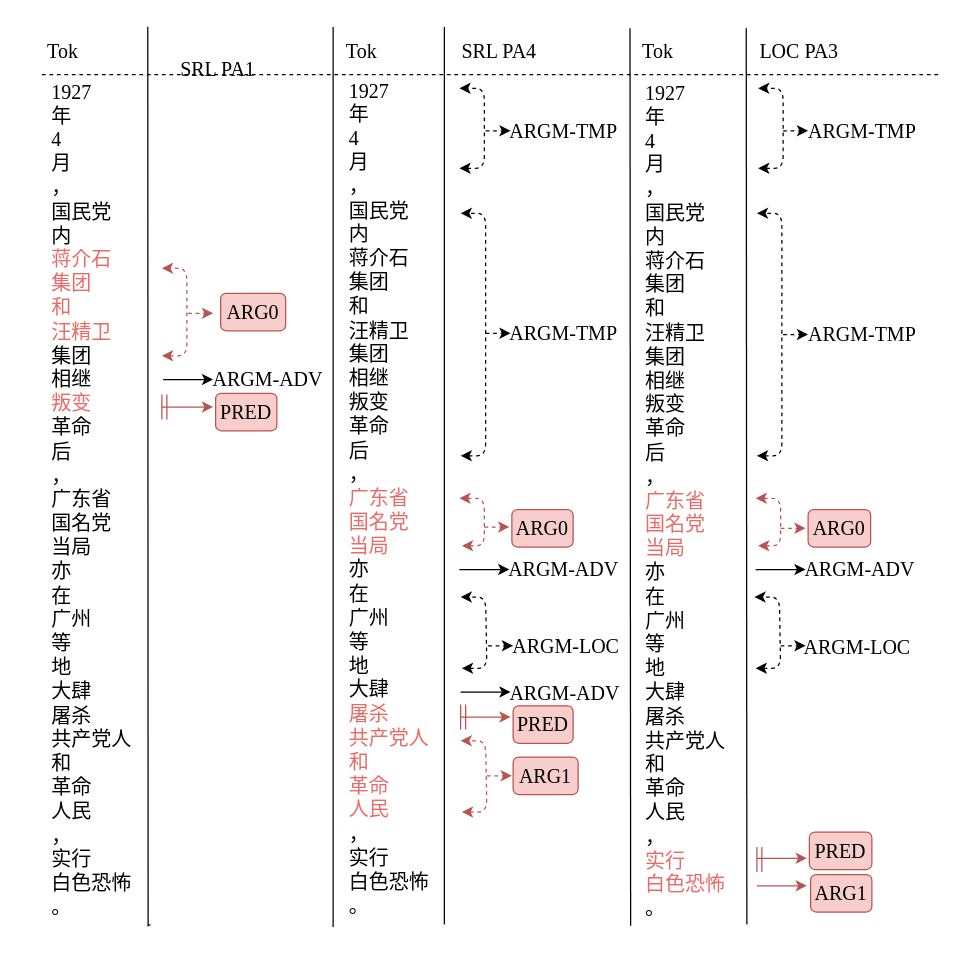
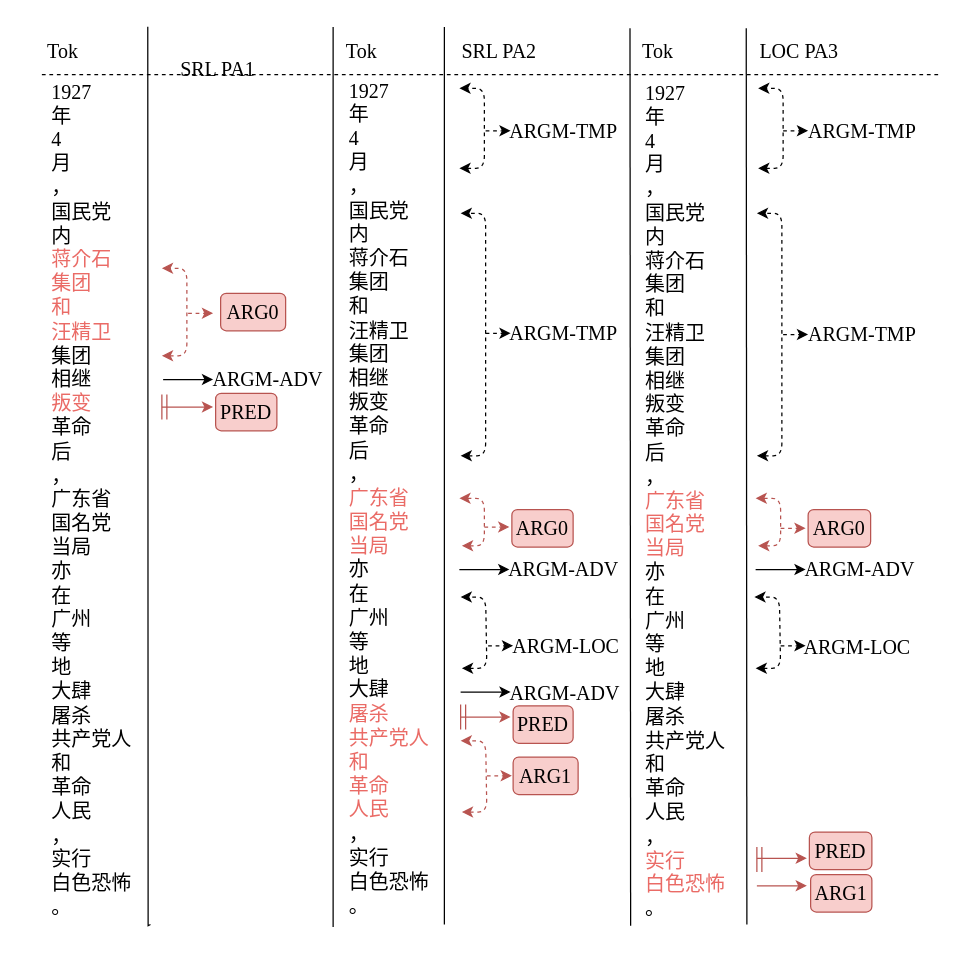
  <mxCell id="0" />
  <mxCell id="1" parent="0" />
  <mxCell id="2" value="" style="whiteSpace=wrap;html=1;aspect=fixed;dashed=1;rounded=0;strokeColor=none;" vertex="1" parent="1"><mxGeometry x="30" y="20" width="719" height="719" as="geometry" /></mxCell>
  <mxCell id="3" value="" style="endArrow=none;html=1;rounded=0;edgeStyle=orthogonalEdgeStyle;dashed=1;" edge="1" parent="1"><mxGeometry width="50" height="50" relative="1" as="geometry"><mxPoint x="750" y="59" as="sourcePoint" /><mxPoint x="30" y="59" as="targetPoint" /></mxGeometry></mxCell>
  <mxCell id="4" value="" style="endArrow=none;html=1;rounded=0;entryX=0.5;entryY=0;entryDx=0;entryDy=0;" edge="1" parent="1"><mxGeometry width="50" height="50" relative="1" as="geometry"><mxPoint x="355" y="739" as="sourcePoint" /><mxPoint x="355" y="21" as="targetPoint" /></mxGeometry></mxCell>
  <mxCell id="5" value="" style="endArrow=none;html=1;rounded=0;entryX=0.75;entryY=0;entryDx=0;entryDy=0;" edge="1" parent="1"><mxGeometry width="50" height="50" relative="1" as="geometry"><mxPoint x="504" y="740" as="sourcePoint" /><mxPoint x="503.5" y="22" as="targetPoint" /></mxGeometry></mxCell>
  <mxCell id="6" value="&lt;font style=&quot;font-size: 16px&quot;&gt;Tok&lt;/font&gt;" style="text;html=1;strokeColor=none;fillColor=none;align=center;verticalAlign=middle;whiteSpace=wrap;rounded=0;fontFamily=Times New Roman;" vertex="1" parent="1"><mxGeometry x="20" y="25" width="60" height="30" as="geometry" /></mxCell>
  <mxCell id="7" value="&lt;font style=&quot;font-size: 16px&quot;&gt;SRL PA1&lt;/font&gt;" style="text;html=1;strokeColor=none;fillColor=none;align=center;verticalAlign=middle;whiteSpace=wrap;rounded=0;fontFamily=Times New Roman;" vertex="1" parent="1"><mxGeometry x="134" y="40" width="80" height="30" as="geometry" /></mxCell>
  <mxCell id="8" value="1927&lt;br&gt;年&lt;br&gt;4&lt;br&gt;月&lt;br&gt;，&lt;br&gt;国民党&lt;br&gt;内&lt;br&gt;&lt;font color=&quot;#ea6b66&quot;&gt;蒋介石&lt;br&gt;集团&lt;br&gt;和&lt;br&gt;汪精卫&lt;/font&gt;&lt;br&gt;集团&lt;br&gt;相继&lt;br&gt;&lt;font color=&quot;#ea6b66&quot;&gt;叛变&lt;/font&gt;&lt;br&gt;革命&lt;br&gt;后&lt;br&gt;，&lt;br&gt;广东省&lt;br&gt;国名党&lt;br&gt;当局&lt;br&gt;亦&lt;br&gt;在&lt;br&gt;广州&lt;br&gt;等&lt;br&gt;地&lt;br&gt;大肆&lt;br&gt;屠杀&lt;br&gt;共产党人&lt;br&gt;和&lt;br&gt;革命&lt;br&gt;人民&lt;br&gt;，&lt;br&gt;实行&lt;br&gt;白色恐怖&lt;br&gt;。" style="text;html=1;strokeColor=none;fillColor=none;align=left;verticalAlign=middle;whiteSpace=wrap;rounded=0;fontFamily=Times New Roman;fontSize=16;" vertex="1" parent="1"><mxGeometry x="39" y="384" width="70" height="30" as="geometry" /></mxCell>
  <mxCell id="9" value="" style="endArrow=none;html=1;rounded=0;entryX=0.122;entryY=0.001;entryDx=0;entryDy=0;entryPerimeter=0;edgeStyle=orthogonalEdgeStyle;exitX=0.125;exitY=1;exitDx=0;exitDy=0;exitPerimeter=0;" edge="1" parent="1" source="2" target="2"><mxGeometry width="50" height="50" relative="1" as="geometry"><mxPoint x="118" y="714" as="sourcePoint" /><mxPoint x="119" y="24" as="targetPoint" /><Array as="points"><mxPoint x="118" y="740" /></Array></mxGeometry></mxCell>
  <mxCell id="10" value="" style="endArrow=classic;startArrow=classic;html=1;rounded=1;dashed=1;fontFamily=Times New Roman;fontSize=16;fillColor=#f8cecc;strokeColor=#b85450;" edge="1" parent="1"><mxGeometry width="50" height="50" relative="1" as="geometry"><mxPoint x="129" y="284" as="sourcePoint" /><mxPoint x="129" y="214" as="targetPoint" /><Array as="points"><mxPoint x="149" y="284" /><mxPoint x="149" y="214" /></Array></mxGeometry></mxCell>
  <mxCell id="11" value="" style="endArrow=classic;html=1;rounded=0;dashed=1;fontFamily=Times New Roman;fontSize=16;fillColor=#f8cecc;strokeColor=#b85450;" edge="1" parent="1"><mxGeometry width="50" height="50" relative="1" as="geometry"><mxPoint x="150" y="250" as="sourcePoint" /><mxPoint x="170" y="250" as="targetPoint" /></mxGeometry></mxCell>
  <mxCell id="12" value="ARG0" style="text;html=1;strokeColor=#b85450;fillColor=#f8cecc;align=center;verticalAlign=middle;whiteSpace=wrap;rounded=1;fontFamily=Times New Roman;fontSize=16;" vertex="1" parent="1"><mxGeometry x="176" y="234" width="52" height="30" as="geometry" /></mxCell>
  <mxCell id="13" value="" style="endArrow=classic;html=1;rounded=0;fontFamily=Times New Roman;fontSize=16;fillColor=#f8cecc;strokeColor=#000000;" edge="1" parent="1"><mxGeometry width="50" height="50" relative="1" as="geometry"><mxPoint x="130" y="303" as="sourcePoint" /><mxPoint x="170" y="303" as="targetPoint" /></mxGeometry></mxCell>
  <mxCell id="14" value="ARGM-ADV" style="text;html=1;strokeColor=none;fillColor=none;align=center;verticalAlign=middle;whiteSpace=wrap;rounded=0;fontFamily=Times New Roman;fontSize=16;" vertex="1" parent="1"><mxGeometry x="161" y="288" width="106" height="30" as="geometry" /></mxCell>
  <mxCell id="15" value="" style="endArrow=classic;html=1;rounded=0;fontFamily=Times New Roman;fontSize=16;entryX=0;entryY=1;entryDx=0;entryDy=0;fillColor=#f8cecc;strokeColor=#b85450;" edge="1" parent="1"><mxGeometry width="50" height="50" relative="1" as="geometry"><mxPoint x="129" y="325" as="sourcePoint" /><mxPoint x="170" y="325" as="targetPoint" /></mxGeometry></mxCell>
  <mxCell id="16" value="PRED" style="text;html=1;strokeColor=#b85450;fillColor=#f8cecc;align=center;verticalAlign=middle;whiteSpace=wrap;rounded=1;fontFamily=Times New Roman;fontSize=16;" vertex="1" parent="1"><mxGeometry x="172" y="314" width="49" height="30" as="geometry" /></mxCell>
  <mxCell id="17" value="" style="shape=link;html=1;rounded=0;fontFamily=Times New Roman;fontSize=16;startArrow=classic;startFill=1;fillColor=#f8cecc;strokeColor=#b85450;" edge="1" parent="1"><mxGeometry width="100" relative="1" as="geometry"><mxPoint x="131" y="315" as="sourcePoint" /><mxPoint x="131" y="335" as="targetPoint" /></mxGeometry></mxCell>
  <mxCell id="18" value="" style="endArrow=none;html=1;rounded=0;" edge="1" parent="1"><mxGeometry width="50" height="50" relative="1" as="geometry"><mxPoint x="266" y="741" as="sourcePoint" /><mxPoint x="266" y="21" as="targetPoint" /></mxGeometry></mxCell>
  <mxCell id="19" value="&lt;font style=&quot;font-size: 16px&quot;&gt;Tok&lt;/font&gt;" style="text;html=1;strokeColor=none;fillColor=none;align=center;verticalAlign=middle;whiteSpace=wrap;rounded=0;fontFamily=Times New Roman;" vertex="1" parent="1"><mxGeometry x="259" y="25" width="60" height="30" as="geometry" /></mxCell>
  <mxCell id="20" value="1927&lt;br&gt;年&lt;br&gt;4&lt;br&gt;月&lt;br&gt;，&lt;br&gt;国民党&lt;br&gt;内&lt;br&gt;蒋介石&lt;br&gt;集团&lt;br&gt;和&lt;br&gt;汪精卫&lt;br&gt;集团&lt;br&gt;相继&lt;br&gt;叛变&lt;br&gt;革命&lt;br&gt;后&lt;br&gt;，&lt;br&gt;&lt;font color=&quot;#ea6b66&quot;&gt;广东省&lt;br&gt;国名党&lt;br&gt;当局&lt;/font&gt;&lt;br&gt;亦&lt;br&gt;在&lt;br&gt;广州&lt;br&gt;等&lt;br&gt;地&lt;br&gt;大肆&lt;br&gt;&lt;font color=&quot;#ea6b66&quot;&gt;屠杀&lt;/font&gt;&lt;br&gt;&lt;font color=&quot;#ea6b66&quot;&gt;共产党人&lt;br&gt;和&lt;br&gt;革命&lt;br&gt;人民&lt;/font&gt;&lt;br&gt;，&lt;br&gt;实行&lt;br&gt;白色恐怖&lt;br&gt;。" style="text;html=1;strokeColor=none;fillColor=none;align=left;verticalAlign=middle;whiteSpace=wrap;rounded=0;fontFamily=Times New Roman;fontSize=16;" vertex="1" parent="1"><mxGeometry x="277" y="383" width="70" height="30" as="geometry" /></mxCell>
- <mxCell id="21" value="&lt;font style=&quot;font-size: 16px&quot;&gt;SRL PA4&lt;/font&gt;" style="text;html=1;strokeColor=none;fillColor=none;align=center;verticalAlign=middle;whiteSpace=wrap;rounded=0;fontFamily=Times New Roman;" vertex="1" parent="1"><mxGeometry x="359" y="25" width="80" height="30" as="geometry" /></mxCell>
+ <mxCell id="21" value="&lt;font style=&quot;font-size: 16px&quot;&gt;SRL PA2&lt;/font&gt;" style="text;html=1;strokeColor=none;fillColor=none;align=center;verticalAlign=middle;whiteSpace=wrap;rounded=0;fontFamily=Times New Roman;" vertex="1" parent="1"><mxGeometry x="359" y="25" width="80" height="30" as="geometry" /></mxCell>
  <mxCell id="22" value="" style="endArrow=classic;startArrow=classic;html=1;rounded=1;dashed=1;fontFamily=Times New Roman;fontSize=16;" edge="1" parent="1"><mxGeometry width="50" height="50" relative="1" as="geometry"><mxPoint x="367" y="134" as="sourcePoint" /><mxPoint x="367" y="70" as="targetPoint" /><Array as="points"><mxPoint x="387" y="134" /><mxPoint x="387" y="70" /></Array></mxGeometry></mxCell>
  <mxCell id="23" value="" style="endArrow=classic;html=1;rounded=0;dashed=1;fontFamily=Times New Roman;fontSize=16;" edge="1" parent="1"><mxGeometry width="50" height="50" relative="1" as="geometry"><mxPoint x="388" y="104" as="sourcePoint" /><mxPoint x="408" y="104" as="targetPoint" /></mxGeometry></mxCell>
  <mxCell id="24" value="ARGM-TMP" style="text;html=1;strokeColor=none;fillColor=none;align=center;verticalAlign=middle;whiteSpace=wrap;rounded=0;fontFamily=Times New Roman;fontSize=16;" vertex="1" parent="1"><mxGeometry x="400" y="89" width="101" height="30" as="geometry" /></mxCell>
  <mxCell id="25" value="" style="endArrow=classic;startArrow=classic;html=1;rounded=1;dashed=1;fontFamily=Times New Roman;fontSize=16;" edge="1" parent="1"><mxGeometry width="50" height="50" relative="1" as="geometry"><mxPoint x="368" y="364" as="sourcePoint" /><mxPoint x="368" y="170" as="targetPoint" /><Array as="points"><mxPoint x="388" y="364" /><mxPoint x="388" y="170" /></Array></mxGeometry></mxCell>
  <mxCell id="26" value="" style="endArrow=classic;html=1;rounded=0;dashed=1;fontFamily=Times New Roman;fontSize=16;" edge="1" parent="1"><mxGeometry width="50" height="50" relative="1" as="geometry"><mxPoint x="388" y="266" as="sourcePoint" /><mxPoint x="408" y="266" as="targetPoint" /></mxGeometry></mxCell>
  <mxCell id="27" value="ARGM-TMP" style="text;html=1;strokeColor=none;fillColor=none;align=center;verticalAlign=middle;whiteSpace=wrap;rounded=0;fontFamily=Times New Roman;fontSize=16;" vertex="1" parent="1"><mxGeometry x="400" y="251" width="101" height="30" as="geometry" /></mxCell>
  <mxCell id="28" value="" style="endArrow=classic;startArrow=classic;html=1;rounded=1;dashed=1;fontFamily=Times New Roman;fontSize=16;fillColor=#f8cecc;strokeColor=#b85450;" edge="1" parent="1"><mxGeometry width="50" height="50" relative="1" as="geometry"><mxPoint x="369" y="436" as="sourcePoint" /><mxPoint x="367" y="398" as="targetPoint" /><Array as="points"><mxPoint x="387" y="436" /><mxPoint x="387" y="398" /></Array></mxGeometry></mxCell>
  <mxCell id="29" value="" style="endArrow=classic;html=1;rounded=0;dashed=1;fontFamily=Times New Roman;fontSize=16;fillColor=#f8cecc;strokeColor=#b85450;" edge="1" parent="1"><mxGeometry width="50" height="50" relative="1" as="geometry"><mxPoint x="387" y="421" as="sourcePoint" /><mxPoint x="407" y="421" as="targetPoint" /></mxGeometry></mxCell>
  <mxCell id="30" value="ARG0" style="text;html=1;strokeColor=#b85450;fillColor=#f8cecc;align=center;verticalAlign=middle;whiteSpace=wrap;rounded=1;fontFamily=Times New Roman;fontSize=16;" vertex="1" parent="1"><mxGeometry x="409" y="407" width="49" height="30" as="geometry" /></mxCell>
  <mxCell id="31" value="" style="endArrow=classic;html=1;rounded=0;fontFamily=Times New Roman;fontSize=16;" edge="1" parent="1"><mxGeometry width="50" height="50" relative="1" as="geometry"><mxPoint x="367" y="455" as="sourcePoint" /><mxPoint x="407" y="455" as="targetPoint" /></mxGeometry></mxCell>
  <mxCell id="32" value="ARGM-ADV" style="text;html=1;strokeColor=none;fillColor=none;align=center;verticalAlign=middle;whiteSpace=wrap;rounded=0;fontFamily=Times New Roman;fontSize=16;" vertex="1" parent="1"><mxGeometry x="400" y="440" width="101" height="30" as="geometry" /></mxCell>
  <mxCell id="33" value="" style="endArrow=classic;startArrow=classic;html=1;rounded=1;dashed=1;fontFamily=Times New Roman;fontSize=16;" edge="1" parent="1"><mxGeometry width="50" height="50" relative="1" as="geometry"><mxPoint x="369" y="534" as="sourcePoint" /><mxPoint x="368" y="477" as="targetPoint" /><Array as="points"><mxPoint x="389" y="534" /><mxPoint x="388" y="477" /></Array></mxGeometry></mxCell>
  <mxCell id="34" value="" style="endArrow=classic;html=1;rounded=0;dashed=1;fontFamily=Times New Roman;fontSize=16;" edge="1" parent="1"><mxGeometry width="50" height="50" relative="1" as="geometry"><mxPoint x="390" y="516" as="sourcePoint" /><mxPoint x="410" y="516" as="targetPoint" /></mxGeometry></mxCell>
  <mxCell id="35" value="ARGM-LOC" style="text;html=1;strokeColor=none;fillColor=none;align=center;verticalAlign=middle;whiteSpace=wrap;rounded=0;fontFamily=Times New Roman;fontSize=16;" vertex="1" parent="1"><mxGeometry x="402" y="501" width="101" height="30" as="geometry" /></mxCell>
  <mxCell id="36" value="" style="endArrow=classic;html=1;rounded=0;fontFamily=Times New Roman;fontSize=16;" edge="1" parent="1"><mxGeometry width="50" height="50" relative="1" as="geometry"><mxPoint x="368" y="553" as="sourcePoint" /><mxPoint x="408" y="553" as="targetPoint" /></mxGeometry></mxCell>
  <mxCell id="37" value="ARGM-ADV" style="text;html=1;strokeColor=none;fillColor=none;align=center;verticalAlign=middle;whiteSpace=wrap;rounded=0;fontFamily=Times New Roman;fontSize=16;" vertex="1" parent="1"><mxGeometry x="401" y="539" width="101" height="30" as="geometry" /></mxCell>
  <mxCell id="38" value="" style="shape=link;html=1;rounded=0;fontFamily=Times New Roman;fontSize=16;startArrow=classic;startFill=1;fillColor=#f8cecc;strokeColor=#b85450;" edge="1" parent="1"><mxGeometry width="100" relative="1" as="geometry"><mxPoint x="370" y="563" as="sourcePoint" /><mxPoint x="370" y="583" as="targetPoint" /></mxGeometry></mxCell>
  <mxCell id="39" value="" style="endArrow=classic;html=1;rounded=0;fontFamily=Times New Roman;fontSize=16;fillColor=#f8cecc;strokeColor=#b85450;" edge="1" parent="1"><mxGeometry width="50" height="50" relative="1" as="geometry"><mxPoint x="368" y="573" as="sourcePoint" /><mxPoint x="408" y="573" as="targetPoint" /></mxGeometry></mxCell>
  <mxCell id="40" value="PRED" style="text;html=1;strokeColor=#b85450;fillColor=#f8cecc;align=center;verticalAlign=middle;whiteSpace=wrap;rounded=1;fontFamily=Times New Roman;fontSize=16;" vertex="1" parent="1"><mxGeometry x="410" y="564" width="48" height="30" as="geometry" /></mxCell>
  <mxCell id="41" value="" style="endArrow=classic;startArrow=classic;html=1;rounded=1;dashed=1;fontFamily=Times New Roman;fontSize=16;fillColor=#f8cecc;strokeColor=#b85450;" edge="1" parent="1"><mxGeometry width="50" height="50" relative="1" as="geometry"><mxPoint x="369" y="649" as="sourcePoint" /><mxPoint x="368" y="592" as="targetPoint" /><Array as="points"><mxPoint x="389" y="649" /><mxPoint x="388" y="592" /></Array></mxGeometry></mxCell>
  <mxCell id="42" value="" style="endArrow=classic;html=1;rounded=0;dashed=1;fontFamily=Times New Roman;fontSize=16;fillColor=#f8cecc;strokeColor=#b85450;" edge="1" parent="1"><mxGeometry width="50" height="50" relative="1" as="geometry"><mxPoint x="389" y="620" as="sourcePoint" /><mxPoint x="409" y="620" as="targetPoint" /></mxGeometry></mxCell>
  <mxCell id="43" value="ARG1" style="text;html=1;strokeColor=#b85450;fillColor=#f8cecc;align=center;verticalAlign=middle;whiteSpace=wrap;rounded=1;fontFamily=Times New Roman;fontSize=16;" vertex="1" parent="1"><mxGeometry x="410" y="605" width="52" height="30" as="geometry" /></mxCell>
  <mxCell id="44" value="&lt;font style=&quot;font-size: 16px&quot;&gt;Tok&lt;/font&gt;" style="text;html=1;strokeColor=none;fillColor=none;align=center;verticalAlign=middle;whiteSpace=wrap;rounded=0;fontFamily=Times New Roman;" vertex="1" parent="1"><mxGeometry x="496" y="25" width="60" height="30" as="geometry" /></mxCell>
  <mxCell id="45" value="1927&lt;br&gt;年&lt;br&gt;4&lt;br&gt;月&lt;br&gt;，&lt;br&gt;国民党&lt;br&gt;内&lt;br&gt;蒋介石&lt;br&gt;集团&lt;br&gt;和&lt;br&gt;汪精卫&lt;br&gt;集团&lt;br&gt;相继&lt;br&gt;叛变&lt;br&gt;革命&lt;br&gt;后&lt;br&gt;，&lt;br&gt;&lt;font color=&quot;#ea6b66&quot;&gt;广东省&lt;br&gt;国名党&lt;br&gt;当局&lt;/font&gt;&lt;br&gt;亦&lt;br&gt;在&lt;br&gt;广州&lt;br&gt;等&lt;br&gt;地&lt;br&gt;大肆&lt;br&gt;屠杀&lt;br&gt;共产党人&lt;br&gt;和&lt;br&gt;革命&lt;br&gt;人民&lt;br&gt;，&lt;br&gt;&lt;font color=&quot;#ea6b66&quot;&gt;实行&lt;br&gt;白色恐怖&lt;/font&gt;&lt;br&gt;。" style="text;html=1;strokeColor=none;fillColor=none;align=left;verticalAlign=middle;whiteSpace=wrap;rounded=0;fontFamily=Times New Roman;fontSize=16;" vertex="1" parent="1"><mxGeometry x="514" y="385" width="70" height="30" as="geometry" /></mxCell>
  <mxCell id="46" value="" style="endArrow=none;html=1;rounded=0;entryX=0.75;entryY=0;entryDx=0;entryDy=0;" edge="1" parent="1"><mxGeometry width="50" height="50" relative="1" as="geometry"><mxPoint x="597" y="739" as="sourcePoint" /><mxPoint x="596.5" y="22" as="targetPoint" /></mxGeometry></mxCell>
  <mxCell id="47" value="&lt;font style=&quot;font-size: 16px&quot;&gt;LOC PA3&lt;/font&gt;" style="text;html=1;strokeColor=none;fillColor=none;align=center;verticalAlign=middle;whiteSpace=wrap;rounded=0;fontFamily=Times New Roman;" vertex="1" parent="1"><mxGeometry x="599" y="25" width="80" height="30" as="geometry" /></mxCell>
  <mxCell id="48" value="" style="endArrow=classic;startArrow=classic;html=1;rounded=1;dashed=1;fontFamily=Times New Roman;fontSize=16;" edge="1" parent="1"><mxGeometry width="50" height="50" relative="1" as="geometry"><mxPoint x="606" y="134" as="sourcePoint" /><mxPoint x="606" y="70" as="targetPoint" /><Array as="points"><mxPoint x="626" y="134" /><mxPoint x="626" y="70" /></Array></mxGeometry></mxCell>
  <mxCell id="49" value="" style="endArrow=classic;html=1;rounded=0;dashed=1;fontFamily=Times New Roman;fontSize=16;" edge="1" parent="1"><mxGeometry width="50" height="50" relative="1" as="geometry"><mxPoint x="626" y="104" as="sourcePoint" /><mxPoint x="646" y="104" as="targetPoint" /></mxGeometry></mxCell>
  <mxCell id="50" value="ARGM-TMP" style="text;html=1;strokeColor=none;fillColor=none;align=center;verticalAlign=middle;whiteSpace=wrap;rounded=0;fontFamily=Times New Roman;fontSize=16;" vertex="1" parent="1"><mxGeometry x="639" y="89" width="101" height="30" as="geometry" /></mxCell>
  <mxCell id="51" value="" style="endArrow=classic;startArrow=classic;html=1;rounded=1;dashed=1;fontFamily=Times New Roman;fontSize=16;" edge="1" parent="1"><mxGeometry width="50" height="50" relative="1" as="geometry"><mxPoint x="605" y="364" as="sourcePoint" /><mxPoint x="605" y="170" as="targetPoint" /><Array as="points"><mxPoint x="625" y="364" /><mxPoint x="625" y="170" /></Array></mxGeometry></mxCell>
  <mxCell id="52" value="" style="endArrow=classic;html=1;rounded=0;dashed=1;fontFamily=Times New Roman;fontSize=16;" edge="1" parent="1"><mxGeometry width="50" height="50" relative="1" as="geometry"><mxPoint x="626" y="267" as="sourcePoint" /><mxPoint x="646" y="267" as="targetPoint" /></mxGeometry></mxCell>
  <mxCell id="53" value="ARGM-TMP" style="text;html=1;strokeColor=none;fillColor=none;align=center;verticalAlign=middle;whiteSpace=wrap;rounded=0;fontFamily=Times New Roman;fontSize=16;" vertex="1" parent="1"><mxGeometry x="639" y="252" width="101" height="30" as="geometry" /></mxCell>
  <mxCell id="54" value="" style="endArrow=classic;startArrow=classic;html=1;rounded=1;dashed=1;fontFamily=Times New Roman;fontSize=16;fillColor=#f8cecc;strokeColor=#b85450;" edge="1" parent="1"><mxGeometry width="50" height="50" relative="1" as="geometry"><mxPoint x="606" y="436" as="sourcePoint" /><mxPoint x="604" y="398" as="targetPoint" /><Array as="points"><mxPoint x="624" y="436" /><mxPoint x="624" y="398" /></Array></mxGeometry></mxCell>
  <mxCell id="55" value="" style="endArrow=classic;html=1;rounded=0;dashed=1;fontFamily=Times New Roman;fontSize=16;fillColor=#f8cecc;strokeColor=#b85450;" edge="1" parent="1"><mxGeometry width="50" height="50" relative="1" as="geometry"><mxPoint x="624" y="422" as="sourcePoint" /><mxPoint x="644" y="422" as="targetPoint" /></mxGeometry></mxCell>
  <mxCell id="56" value="ARG0" style="text;html=1;strokeColor=#b85450;fillColor=#f8cecc;align=center;verticalAlign=middle;whiteSpace=wrap;rounded=1;fontFamily=Times New Roman;fontSize=16;" vertex="1" parent="1"><mxGeometry x="646" y="407" width="50" height="30" as="geometry" /></mxCell>
  <mxCell id="57" value="" style="endArrow=classic;html=1;rounded=0;fontFamily=Times New Roman;fontSize=16;" edge="1" parent="1"><mxGeometry width="50" height="50" relative="1" as="geometry"><mxPoint x="604" y="455" as="sourcePoint" /><mxPoint x="644" y="455" as="targetPoint" /></mxGeometry></mxCell>
  <mxCell id="58" value="ARGM-ADV" style="text;html=1;strokeColor=none;fillColor=none;align=center;verticalAlign=middle;whiteSpace=wrap;rounded=0;fontFamily=Times New Roman;fontSize=16;" vertex="1" parent="1"><mxGeometry x="637" y="440" width="101" height="30" as="geometry" /></mxCell>
  <mxCell id="59" value="" style="endArrow=classic;startArrow=classic;html=1;rounded=1;dashed=1;fontFamily=Times New Roman;fontSize=16;" edge="1" parent="1"><mxGeometry width="50" height="50" relative="1" as="geometry"><mxPoint x="604" y="534" as="sourcePoint" /><mxPoint x="603" y="477" as="targetPoint" /><Array as="points"><mxPoint x="624" y="534" /><mxPoint x="623" y="477" /></Array></mxGeometry></mxCell>
  <mxCell id="60" value="" style="endArrow=classic;html=1;rounded=0;dashed=1;fontFamily=Times New Roman;fontSize=16;" edge="1" parent="1"><mxGeometry width="50" height="50" relative="1" as="geometry"><mxPoint x="624" y="516" as="sourcePoint" /><mxPoint x="644" y="516" as="targetPoint" /></mxGeometry></mxCell>
  <mxCell id="61" value="ARGM-LOC" style="text;html=1;strokeColor=none;fillColor=none;align=center;verticalAlign=middle;whiteSpace=wrap;rounded=0;fontFamily=Times New Roman;fontSize=16;" vertex="1" parent="1"><mxGeometry x="635" y="502" width="101" height="30" as="geometry" /></mxCell>
  <mxCell id="62" value="" style="shape=link;html=1;rounded=0;fontFamily=Times New Roman;fontSize=16;startArrow=classic;startFill=1;fillColor=#f8cecc;strokeColor=#b85450;" edge="1" parent="1"><mxGeometry width="100" relative="1" as="geometry"><mxPoint x="607" y="677" as="sourcePoint" /><mxPoint x="607" y="697" as="targetPoint" /></mxGeometry></mxCell>
  <mxCell id="63" value="" style="endArrow=classic;html=1;rounded=0;fontFamily=Times New Roman;fontSize=16;fillColor=#f8cecc;strokeColor=#b85450;" edge="1" parent="1"><mxGeometry width="50" height="50" relative="1" as="geometry"><mxPoint x="605" y="686" as="sourcePoint" /><mxPoint x="645" y="686" as="targetPoint" /></mxGeometry></mxCell>
  <mxCell id="64" value="PRED" style="text;html=1;strokeColor=#b85450;fillColor=#f8cecc;align=center;verticalAlign=middle;whiteSpace=wrap;rounded=1;fontFamily=Times New Roman;fontSize=16;" vertex="1" parent="1"><mxGeometry x="647" y="665" width="50" height="30" as="geometry" /></mxCell>
  <mxCell id="65" value="" style="endArrow=classic;html=1;rounded=0;fontFamily=Times New Roman;fontSize=16;fillColor=#f8cecc;strokeColor=#b85450;" edge="1" parent="1"><mxGeometry width="50" height="50" relative="1" as="geometry"><mxPoint x="605" y="708" as="sourcePoint" /><mxPoint x="645" y="708" as="targetPoint" /></mxGeometry></mxCell>
  <mxCell id="66" value="ARG1" style="text;html=1;strokeColor=#b85450;fillColor=#f8cecc;align=center;verticalAlign=middle;whiteSpace=wrap;rounded=1;fontFamily=Times New Roman;fontSize=16;" vertex="1" parent="1"><mxGeometry x="648" y="699" width="49" height="30" as="geometry" /></mxCell>
